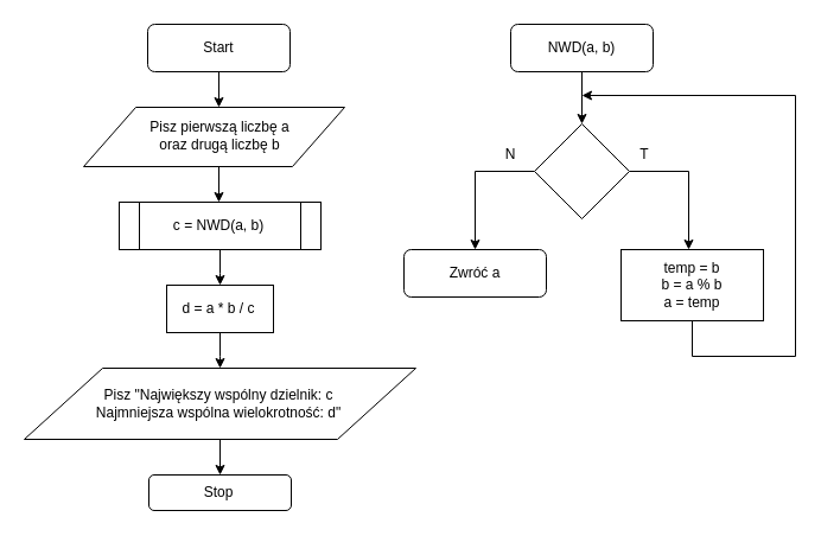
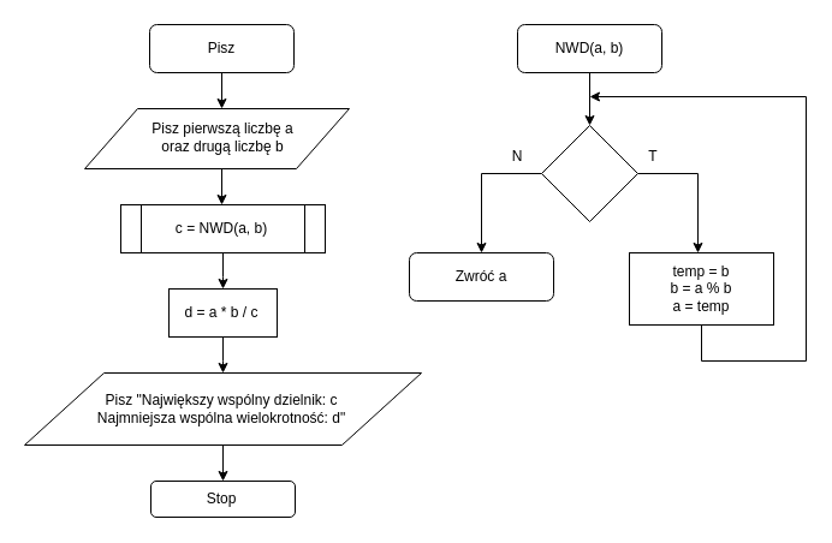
  <mxCell id="0" />
  <mxCell id="1" parent="0" />
  <mxCell id="2" value="" style="rounded=1;whiteSpace=wrap;html=1;" parent="1" vertex="1"><mxGeometry x="124" y="20" width="120" height="40" as="geometry" /></mxCell>
- <mxCell id="3" value="Start" style="text;html=1;strokeColor=none;fillColor=none;align=center;verticalAlign=middle;whiteSpace=wrap;rounded=0;" parent="1" vertex="1"><mxGeometry x="164" y="30" width="40" height="20" as="geometry" /></mxCell>
+ <mxCell id="3" value="Pisz" style="text;html=1;strokeColor=none;fillColor=none;align=center;verticalAlign=middle;whiteSpace=wrap;rounded=0;" parent="1" vertex="1"><mxGeometry x="164" y="30" width="40" height="20" as="geometry" /></mxCell>
  <mxCell id="4" value="" style="endArrow=classic;html=1;exitX=0.5;exitY=1;exitDx=0;exitDy=0;" parent="1" edge="1"><mxGeometry width="50" height="50" relative="1" as="geometry"><mxPoint x="184" y="60" as="sourcePoint" /><mxPoint x="184" y="90" as="targetPoint" /></mxGeometry></mxCell>
  <mxCell id="5" value="" style="endArrow=classic;html=1;" parent="1" edge="1"><mxGeometry width="50" height="50" relative="1" as="geometry"><mxPoint x="184" y="140" as="sourcePoint" /><mxPoint x="184" y="170" as="targetPoint" /></mxGeometry></mxCell>
  <mxCell id="6" value="" style="shape=parallelogram;perimeter=parallelogramPerimeter;whiteSpace=wrap;html=1;" parent="1" vertex="1"><mxGeometry x="70" y="90" width="220" height="50" as="geometry" /></mxCell>
  <mxCell id="7" value="Pisz pierwszą&amp;nbsp;liczbę&amp;nbsp;a&lt;br&gt;oraz drugą liczbę b" style="text;html=1;strokeColor=none;fillColor=none;align=center;verticalAlign=middle;whiteSpace=wrap;rounded=0;" parent="1" vertex="1"><mxGeometry x="80" y="104" width="210" height="20" as="geometry" /></mxCell>
  <mxCell id="8" value="" style="edgeStyle=orthogonalEdgeStyle;rounded=0;orthogonalLoop=1;jettySize=auto;html=1;" parent="1" source="9" edge="1"><mxGeometry relative="1" as="geometry"><mxPoint x="185" y="240" as="targetPoint" /></mxGeometry></mxCell>
  <mxCell id="9" value="" style="shape=process;whiteSpace=wrap;html=1;backgroundOutline=1;" parent="1" vertex="1"><mxGeometry x="100" y="170" width="170" height="40" as="geometry" /></mxCell>
  <mxCell id="10" value="c = NWD(a, b)" style="text;html=1;strokeColor=none;fillColor=none;align=center;verticalAlign=middle;whiteSpace=wrap;rounded=0;" parent="1" vertex="1"><mxGeometry x="136" y="180" width="96" height="20" as="geometry" /></mxCell>
  <mxCell id="11" value="" style="edgeStyle=orthogonalEdgeStyle;rounded=0;orthogonalLoop=1;jettySize=auto;html=1;" parent="1" source="12" edge="1"><mxGeometry relative="1" as="geometry"><mxPoint x="185" y="310" as="targetPoint" /></mxGeometry></mxCell>
  <mxCell id="12" value="" style="rounded=0;whiteSpace=wrap;html=1;" parent="1" vertex="1"><mxGeometry x="140" y="240" width="90" height="40" as="geometry" /></mxCell>
  <mxCell id="13" value="d = a * b / c" style="text;html=1;strokeColor=none;fillColor=none;align=center;verticalAlign=middle;whiteSpace=wrap;rounded=0;" parent="1" vertex="1"><mxGeometry x="146" y="250" width="76" height="20" as="geometry" /></mxCell>
  <mxCell id="14" value="" style="edgeStyle=orthogonalEdgeStyle;rounded=0;orthogonalLoop=1;jettySize=auto;html=1;entryX=0.5;entryY=0;entryDx=0;entryDy=0;" parent="1" source="15" edge="1" target="17"><mxGeometry relative="1" as="geometry"><mxPoint x="190" y="400" as="targetPoint" /><Array as="points" /></mxGeometry></mxCell>
  <mxCell id="15" value="" style="shape=parallelogram;perimeter=parallelogramPerimeter;whiteSpace=wrap;html=1;" parent="1" vertex="1"><mxGeometry x="20" y="310" width="330" height="60" as="geometry" /></mxCell>
  <mxCell id="16" value="Pisz &quot;Największy wspólny dzielnik: c&lt;br&gt;Najmniejsza wspólna wielokrotność: d&quot;" style="text;html=1;strokeColor=none;fillColor=none;align=center;verticalAlign=middle;whiteSpace=wrap;rounded=0;" parent="1" vertex="1"><mxGeometry x="79" y="330" width="210" height="20" as="geometry" /></mxCell>
  <mxCell id="17" value="" style="rounded=1;whiteSpace=wrap;html=1;" parent="1" vertex="1"><mxGeometry x="125" y="400" width="120" height="30" as="geometry" /></mxCell>
  <mxCell id="18" value="Stop" style="text;html=1;strokeColor=none;fillColor=none;align=center;verticalAlign=middle;whiteSpace=wrap;rounded=0;" parent="1" vertex="1"><mxGeometry x="164" y="405" width="40" height="20" as="geometry" /></mxCell>
  <mxCell id="19" value="" style="rounded=1;whiteSpace=wrap;html=1;" parent="1" vertex="1"><mxGeometry x="430" y="20" width="120" height="40" as="geometry" /></mxCell>
  <mxCell id="20" value="NWD(a, b)" style="text;html=1;strokeColor=none;fillColor=none;align=center;verticalAlign=middle;whiteSpace=wrap;rounded=0;" parent="1" vertex="1"><mxGeometry x="457" y="30" width="66" height="20" as="geometry" /></mxCell>
  <mxCell id="21" value="" style="edgeStyle=orthogonalEdgeStyle;rounded=0;orthogonalLoop=1;jettySize=auto;html=1;" parent="1" source="23" edge="1"><mxGeometry relative="1" as="geometry"><mxPoint x="400" y="210" as="targetPoint" /><Array as="points"><mxPoint x="400" y="144" /><mxPoint x="400" y="210" /></Array></mxGeometry></mxCell>
  <mxCell id="22" value="" style="edgeStyle=orthogonalEdgeStyle;rounded=0;orthogonalLoop=1;jettySize=auto;html=1;" parent="1" source="23" edge="1"><mxGeometry relative="1" as="geometry"><mxPoint x="580" y="210" as="targetPoint" /><Array as="points"><mxPoint x="580" y="144" /></Array></mxGeometry></mxCell>
  <mxCell id="23" value="" style="rhombus;whiteSpace=wrap;html=1;" parent="1" vertex="1"><mxGeometry x="450" y="104" width="80" height="80" as="geometry" /></mxCell>
  <mxCell id="24" value="" style="endArrow=classic;html=1;exitX=0.5;exitY=1;exitDx=0;exitDy=0;" parent="1" source="19" edge="1"><mxGeometry width="50" height="50" relative="1" as="geometry"><mxPoint x="390" y="290" as="sourcePoint" /><mxPoint x="490" y="104" as="targetPoint" /></mxGeometry></mxCell>
  <mxCell id="25" value="T" style="text;html=1;strokeColor=none;fillColor=none;align=center;verticalAlign=middle;whiteSpace=wrap;rounded=0;" parent="1" vertex="1"><mxGeometry x="523" y="120" width="40" height="20" as="geometry" /></mxCell>
  <mxCell id="26" value="N" style="text;html=1;strokeColor=none;fillColor=none;align=center;verticalAlign=middle;whiteSpace=wrap;rounded=0;" parent="1" vertex="1"><mxGeometry x="410" y="120" width="40" height="20" as="geometry" /></mxCell>
  <mxCell id="27" value="" style="rounded=0;whiteSpace=wrap;html=1;" parent="1" vertex="1"><mxGeometry x="523" y="210" width="120" height="60" as="geometry" /></mxCell>
  <mxCell id="28" value="" style="edgeStyle=orthogonalEdgeStyle;rounded=0;orthogonalLoop=1;jettySize=auto;html=1;" parent="1" source="29" edge="1"><mxGeometry relative="1" as="geometry"><mxPoint x="490" y="80" as="targetPoint" /><Array as="points"><mxPoint x="583" y="300" /><mxPoint x="670" y="300" /></Array></mxGeometry></mxCell>
  <mxCell id="29" value="temp = b&lt;br&gt;b = a % b&lt;br&gt;a = temp" style="text;html=1;strokeColor=none;fillColor=none;align=center;verticalAlign=middle;whiteSpace=wrap;rounded=0;" parent="1" vertex="1"><mxGeometry x="538" y="210" width="90" height="60" as="geometry" /></mxCell>
  <mxCell id="30" value="" style="rounded=1;whiteSpace=wrap;html=1;" parent="1" vertex="1"><mxGeometry x="340" y="210" width="120" height="40" as="geometry" /></mxCell>
  <mxCell id="31" value="Zwróć a" style="text;html=1;strokeColor=none;fillColor=none;align=center;verticalAlign=middle;whiteSpace=wrap;rounded=0;" parent="1" vertex="1"><mxGeometry x="370" y="220" width="60" height="20" as="geometry" /></mxCell>
